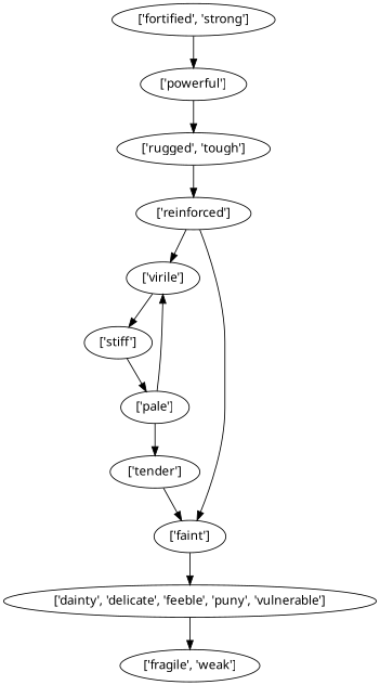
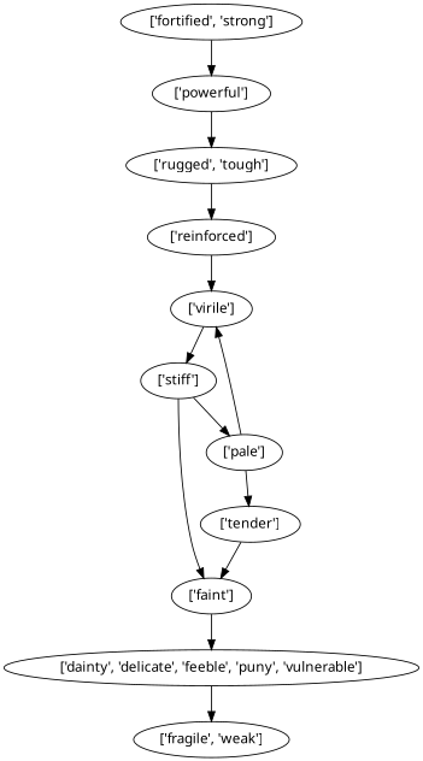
  strict digraph {
    fontname="Noto Sans"
    node [fontname="Noto Sans"]
    edge [fontname="Noto Sans"]
    "['fortified', 'strong']"
    "['powerful']"
    "['rugged', 'tough']"
    "['reinforced']"
    "['virile']"
    "['stiff']"
    "['faint']"
    "['pale']"
    "['dainty', 'delicate', 'feeble', 'puny', 'vulnerable']"
    "['tender']"
    "['fragile', 'weak']"
    "['fortified', 'strong']" -> "['powerful']"
    "['powerful']" -> "['rugged', 'tough']"
    "['rugged', 'tough']" -> "['reinforced']"
    "['reinforced']" -> "['virile']"
    "['virile']" -> "['stiff']"
-   "['reinforced']" -> "['faint']"
+   "['stiff']" -> "['faint']"
    "['stiff']" -> "['pale']"
    "['faint']" -> "['dainty', 'delicate', 'feeble', 'puny', 'vulnerable']"
    "['pale']" -> "['virile']"
    "['pale']" -> "['tender']"
    "['dainty', 'delicate', 'feeble', 'puny', 'vulnerable']" -> "['fragile', 'weak']"
    "['tender']" -> "['faint']"
  }
